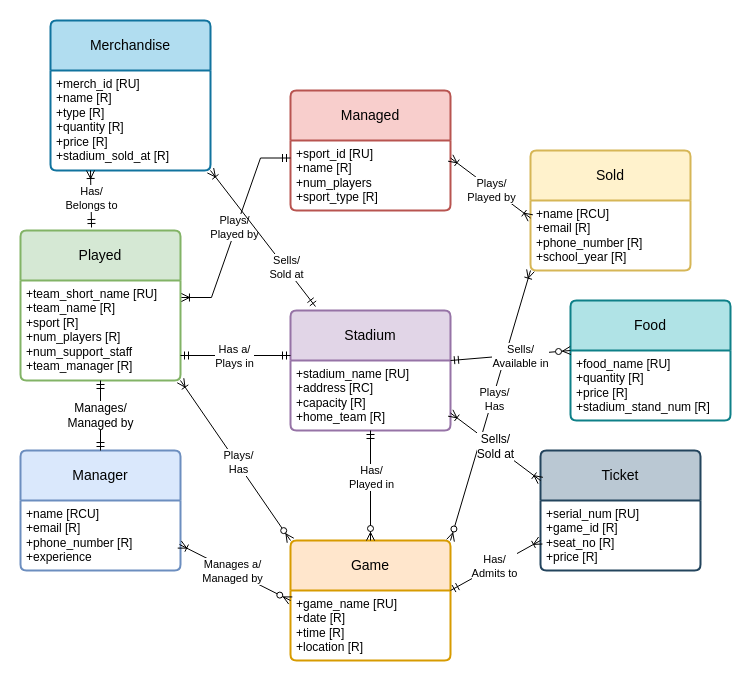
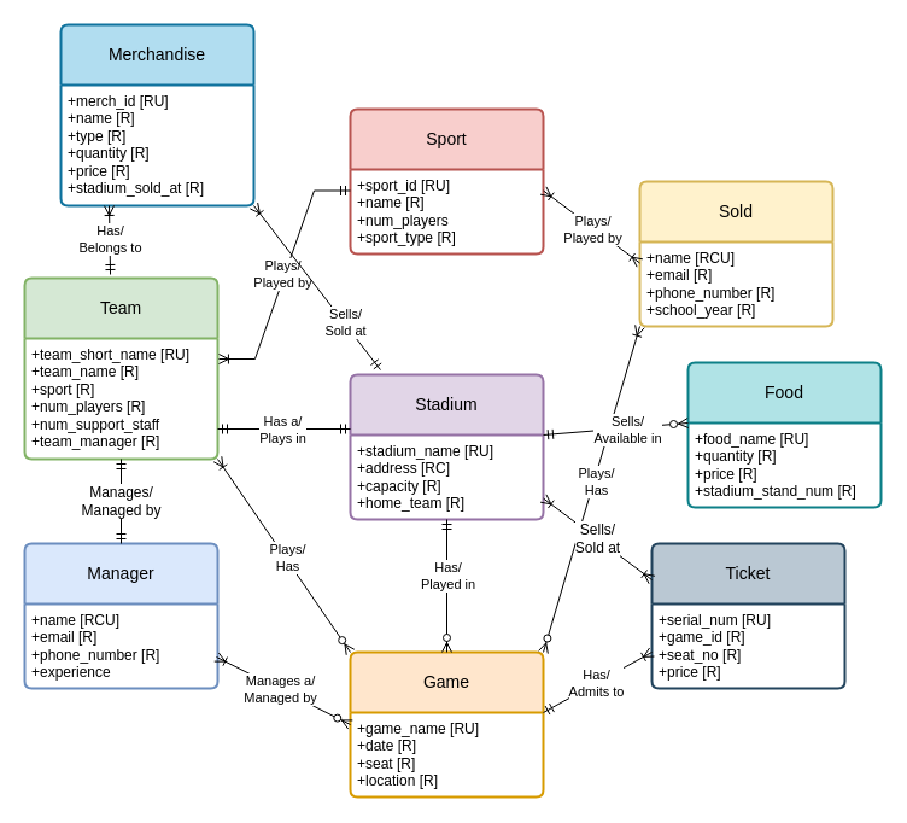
  <mxCell id="0" />
  <mxCell id="1" parent="0" />
- <mxCell id="2" value="Played" style="swimlane;childLayout=stackLayout;horizontal=1;startSize=50;horizontalStack=0;rounded=1;fontSize=14;fontStyle=0;strokeWidth=2;resizeParent=0;resizeLast=1;shadow=0;dashed=0;align=center;arcSize=4;whiteSpace=wrap;html=1;swimlaneFillColor=none;fillStyle=auto;fillColor=#d5e8d4;strokeColor=#82b366;glass=0;" vertex="1" parent="1"><mxGeometry x="20" y="230" width="160" height="150" as="geometry" /></mxCell>
+ <mxCell id="2" value="Team" style="swimlane;childLayout=stackLayout;horizontal=1;startSize=50;horizontalStack=0;rounded=1;fontSize=14;fontStyle=0;strokeWidth=2;resizeParent=0;resizeLast=1;shadow=0;dashed=0;align=center;arcSize=4;whiteSpace=wrap;html=1;swimlaneFillColor=none;fillStyle=auto;fillColor=#d5e8d4;strokeColor=#82b366;glass=0;" vertex="1" parent="1"><mxGeometry x="20" y="230" width="160" height="150" as="geometry" /></mxCell>
  <mxCell id="3" value="+team_short_name [RU]&lt;br&gt;+team_name [R]&lt;br&gt;+sport&amp;nbsp;[R]&lt;br&gt;+num_players&amp;nbsp;[R]&lt;br&gt;+num_support_staff&lt;br&gt;+team_manager [R]" style="align=left;strokeColor=none;fillColor=none;spacingLeft=4;fontSize=12;verticalAlign=top;resizable=0;rotatable=0;part=1;html=1;" vertex="1" parent="2"><mxGeometry y="50" width="160" height="100" as="geometry" /></mxCell>
- <mxCell id="4" value="Managed" style="swimlane;childLayout=stackLayout;horizontal=1;startSize=50;horizontalStack=0;rounded=1;fontSize=14;fontStyle=0;strokeWidth=2;resizeParent=0;resizeLast=1;shadow=0;dashed=0;align=center;arcSize=4;whiteSpace=wrap;html=1;fillColor=#f8cecc;strokeColor=#b85450;" vertex="1" parent="1"><mxGeometry x="290" y="90" width="160" height="120" as="geometry" /></mxCell>
+ <mxCell id="4" value="Sport" style="swimlane;childLayout=stackLayout;horizontal=1;startSize=50;horizontalStack=0;rounded=1;fontSize=14;fontStyle=0;strokeWidth=2;resizeParent=0;resizeLast=1;shadow=0;dashed=0;align=center;arcSize=4;whiteSpace=wrap;html=1;fillColor=#f8cecc;strokeColor=#b85450;" vertex="1" parent="1"><mxGeometry x="290" y="90" width="160" height="120" as="geometry" /></mxCell>
  <mxCell id="5" value="+sport_id&amp;nbsp;[RU]&lt;br&gt;+name&amp;nbsp;[R]&lt;br&gt;+num_players&lt;br&gt;+sport_type&amp;nbsp;[R]" style="align=left;strokeColor=none;fillColor=none;spacingLeft=4;fontSize=12;verticalAlign=top;resizable=0;rotatable=0;part=1;html=1;" vertex="1" parent="4"><mxGeometry y="50" width="160" height="70" as="geometry" /></mxCell>
  <mxCell id="6" value="" style="edgeStyle=entityRelationEdgeStyle;fontSize=12;html=1;endArrow=ERmandOne;startArrow=ERoneToMany;rounded=0;exitX=1.006;exitY=0.17;exitDx=0;exitDy=0;exitPerimeter=0;startFill=0;endFill=0;entryX=0;entryY=0.25;entryDx=0;entryDy=0;" edge="1" parent="1" source="3" target="5"><mxGeometry width="100" height="100" relative="1" as="geometry"><mxPoint x="190" y="300" as="sourcePoint" /><mxPoint x="290" y="200" as="targetPoint" /></mxGeometry></mxCell>
  <mxCell id="7" value="Plays/&lt;br&gt;Played by" style="edgeLabel;html=1;align=center;verticalAlign=middle;resizable=0;points=[];" vertex="1" connectable="0" parent="6"><mxGeometry x="-0.003" y="2" relative="1" as="geometry"><mxPoint as="offset" /></mxGeometry></mxCell>
  <mxCell id="8" value="Manager" style="swimlane;childLayout=stackLayout;horizontal=1;startSize=50;horizontalStack=0;rounded=1;fontSize=14;fontStyle=0;strokeWidth=2;resizeParent=0;resizeLast=1;shadow=0;dashed=0;align=center;arcSize=4;whiteSpace=wrap;html=1;fillColor=#dae8fc;strokeColor=#6c8ebf;" vertex="1" parent="1"><mxGeometry x="20" y="450" width="160" height="120" as="geometry" /></mxCell>
  <mxCell id="9" value="Manages/&lt;br&gt;Managed by" style="fontSize=12;html=1;endArrow=ERmandOne;startArrow=ERmandOne;rounded=0;entryX=0.5;entryY=0;entryDx=0;entryDy=0;" edge="1" parent="8" target="8"><mxGeometry width="100" height="100" relative="1" as="geometry"><mxPoint x="80" y="-70" as="sourcePoint" /><mxPoint x="110" y="50" as="targetPoint" /><mxPoint as="offset" /></mxGeometry></mxCell>
  <mxCell id="10" value="+name&amp;nbsp;[RCU]&lt;br&gt;+email&amp;nbsp;[R]&lt;br&gt;+phone_number&amp;nbsp;[R]&lt;br&gt;+experience" style="align=left;strokeColor=none;fillColor=none;spacingLeft=4;fontSize=12;verticalAlign=top;resizable=0;rotatable=0;part=1;html=1;" vertex="1" parent="8"><mxGeometry y="50" width="160" height="70" as="geometry" /></mxCell>
  <mxCell id="11" value="Sold" style="swimlane;childLayout=stackLayout;horizontal=1;startSize=50;horizontalStack=0;rounded=1;fontSize=14;fontStyle=0;strokeWidth=2;resizeParent=0;resizeLast=1;shadow=0;dashed=0;align=center;arcSize=4;whiteSpace=wrap;html=1;fillColor=#fff2cc;strokeColor=#d6b656;" vertex="1" parent="1"><mxGeometry x="530" y="150" width="160" height="120" as="geometry" /></mxCell>
  <mxCell id="12" value="+name&amp;nbsp;[RCU]&lt;br&gt;+email&amp;nbsp;[R]&lt;br&gt;+phone_number&amp;nbsp;[R]&lt;br&gt;+school_year&amp;nbsp;[R]" style="align=left;strokeColor=none;fillColor=none;spacingLeft=4;fontSize=12;verticalAlign=top;resizable=0;rotatable=0;part=1;html=1;" vertex="1" parent="11"><mxGeometry y="50" width="160" height="70" as="geometry" /></mxCell>
  <mxCell id="13" value="" style="fontSize=12;html=1;endArrow=ERoneToMany;startArrow=ERoneToMany;rounded=0;exitX=1;exitY=0.25;exitDx=0;exitDy=0;entryX=0;entryY=0.25;entryDx=0;entryDy=0;startFill=0;endFill=0;" edge="1" parent="1" source="5" target="12"><mxGeometry width="100" height="100" relative="1" as="geometry"><mxPoint x="430" y="320" as="sourcePoint" /><mxPoint x="530" y="220" as="targetPoint" /></mxGeometry></mxCell>
  <mxCell id="14" value="Plays/&lt;br&gt;Played by" style="edgeLabel;html=1;align=center;verticalAlign=middle;resizable=0;points=[];" vertex="1" connectable="0" parent="13"><mxGeometry x="0.025" relative="1" as="geometry"><mxPoint y="1" as="offset" /></mxGeometry></mxCell>
  <mxCell id="15" value="Stadium" style="swimlane;childLayout=stackLayout;horizontal=1;startSize=50;horizontalStack=0;rounded=1;fontSize=14;fontStyle=0;strokeWidth=2;resizeParent=0;resizeLast=1;shadow=0;dashed=0;align=center;arcSize=4;whiteSpace=wrap;html=1;fillColor=#e1d5e7;strokeColor=#9673a6;" vertex="1" parent="1"><mxGeometry x="290" y="310" width="160" height="120" as="geometry" /></mxCell>
  <mxCell id="16" value="+stadium_name [RU]&lt;br&gt;+address [RC]&lt;br&gt;+capacity [R]&lt;br&gt;+home_team [R]" style="align=left;strokeColor=none;fillColor=none;spacingLeft=4;fontSize=12;verticalAlign=top;resizable=0;rotatable=0;part=1;html=1;" vertex="1" parent="15"><mxGeometry y="50" width="160" height="70" as="geometry" /></mxCell>
  <mxCell id="17" value="" style="fontSize=12;html=1;endArrow=ERmandOne;startArrow=ERmandOne;rounded=0;exitX=1;exitY=0.75;exitDx=0;exitDy=0;" edge="1" parent="1" source="3"><mxGeometry width="100" height="100" relative="1" as="geometry"><mxPoint x="190" y="450" as="sourcePoint" /><mxPoint x="290" y="355" as="targetPoint" /></mxGeometry></mxCell>
  <mxCell id="18" value="Has a/&lt;br&gt;Plays in" style="edgeLabel;html=1;align=center;verticalAlign=middle;resizable=0;points=[];" vertex="1" connectable="0" parent="17"><mxGeometry x="-0.036" relative="1" as="geometry"><mxPoint as="offset" /></mxGeometry></mxCell>
  <mxCell id="19" value="Game" style="swimlane;childLayout=stackLayout;horizontal=1;startSize=50;horizontalStack=0;rounded=1;fontSize=14;fontStyle=0;strokeWidth=2;resizeParent=0;resizeLast=1;shadow=0;dashed=0;align=center;arcSize=4;whiteSpace=wrap;html=1;fillColor=#ffe6cc;strokeColor=#d79b00;" vertex="1" parent="1"><mxGeometry x="290" y="540" width="160" height="120" as="geometry" /></mxCell>
- <mxCell id="20" value="+game_name [RU]&lt;br&gt;+date [R]&lt;br&gt;+time [R]&lt;br&gt;+location [R]" style="align=left;strokeColor=none;fillColor=none;spacingLeft=4;fontSize=12;verticalAlign=top;resizable=0;rotatable=0;part=1;html=1;" vertex="1" parent="19"><mxGeometry y="50" width="160" height="70" as="geometry" /></mxCell>
+ <mxCell id="20" value="+game_name [RU]&lt;br&gt;+date [R]&lt;br&gt;+seat [R]&lt;br&gt;+location [R]" style="align=left;strokeColor=none;fillColor=none;spacingLeft=4;fontSize=12;verticalAlign=top;resizable=0;rotatable=0;part=1;html=1;" vertex="1" parent="19"><mxGeometry y="50" width="160" height="70" as="geometry" /></mxCell>
  <mxCell id="21" value="" style="fontSize=12;html=1;endArrow=ERoneToMany;startArrow=ERzeroToMany;rounded=0;entryX=1;entryY=1;entryDx=0;entryDy=0;exitX=0;exitY=0;exitDx=0;exitDy=0;" edge="1" parent="1" source="19" target="3"><mxGeometry width="100" height="100" relative="1" as="geometry"><mxPoint x="210" y="550" as="sourcePoint" /><mxPoint x="310" y="450" as="targetPoint" /></mxGeometry></mxCell>
  <mxCell id="22" value="Plays/&lt;br&gt;Has" style="edgeLabel;html=1;align=center;verticalAlign=middle;resizable=0;points=[];" vertex="1" connectable="0" parent="21"><mxGeometry x="-0.02" y="-1" relative="1" as="geometry"><mxPoint as="offset" /></mxGeometry></mxCell>
  <mxCell id="23" value="" style="fontSize=12;html=1;endArrow=ERoneToMany;startArrow=ERzeroToMany;rounded=0;entryX=0.994;entryY=0.629;entryDx=0;entryDy=0;entryPerimeter=0;exitX=0;exitY=0.5;exitDx=0;exitDy=0;" edge="1" parent="1" source="19" target="10"><mxGeometry width="100" height="100" relative="1" as="geometry"><mxPoint x="150" y="670" as="sourcePoint" /><mxPoint x="250" y="570" as="targetPoint" /></mxGeometry></mxCell>
  <mxCell id="24" value="Manages a/&lt;br&gt;Managed by" style="edgeLabel;html=1;align=center;verticalAlign=middle;resizable=0;points=[];" vertex="1" connectable="0" parent="23"><mxGeometry x="0.065" relative="1" as="geometry"><mxPoint as="offset" /></mxGeometry></mxCell>
  <mxCell id="25" value="" style="fontSize=12;html=1;endArrow=ERoneToMany;startArrow=ERzeroToMany;rounded=0;entryX=0;entryY=1;entryDx=0;entryDy=0;exitX=1;exitY=0;exitDx=0;exitDy=0;" edge="1" parent="1" source="19" target="12"><mxGeometry width="100" height="100" relative="1" as="geometry"><mxPoint x="490" y="480" as="sourcePoint" /><mxPoint x="590" y="380" as="targetPoint" /></mxGeometry></mxCell>
  <mxCell id="26" value="Plays/&lt;br&gt;Has" style="edgeLabel;html=1;align=center;verticalAlign=middle;resizable=0;points=[];" vertex="1" connectable="0" parent="25"><mxGeometry x="0.054" y="-1" relative="1" as="geometry"><mxPoint as="offset" /></mxGeometry></mxCell>
  <mxCell id="27" value="" style="fontSize=12;html=1;endArrow=ERzeroToMany;startArrow=ERmandOne;rounded=0;entryX=0.5;entryY=0;entryDx=0;entryDy=0;exitX=0.5;exitY=1;exitDx=0;exitDy=0;" edge="1" parent="1" source="16" target="19"><mxGeometry width="100" height="100" relative="1" as="geometry"><mxPoint x="330" y="510" as="sourcePoint" /><mxPoint x="430" y="410" as="targetPoint" /></mxGeometry></mxCell>
  <mxCell id="28" value="Has/&lt;br&gt;Played in" style="edgeLabel;html=1;align=center;verticalAlign=middle;resizable=0;points=[];" vertex="1" connectable="0" parent="27"><mxGeometry x="-0.164" relative="1" as="geometry"><mxPoint as="offset" /></mxGeometry></mxCell>
  <mxCell id="29" value="Ticket" style="swimlane;childLayout=stackLayout;horizontal=1;startSize=50;horizontalStack=0;rounded=1;fontSize=14;fontStyle=0;strokeWidth=2;resizeParent=0;resizeLast=1;shadow=0;dashed=0;align=center;arcSize=4;whiteSpace=wrap;html=1;fillColor=#bac8d3;strokeColor=#23445d;" vertex="1" parent="1"><mxGeometry x="540" y="450" width="160" height="120" as="geometry" /></mxCell>
  <mxCell id="30" value="+serial_num [RU]&lt;br&gt;+game_id [R]&lt;br&gt;+seat_no [R]&lt;br&gt;+price [R]" style="align=left;strokeColor=none;fillColor=none;spacingLeft=4;fontSize=12;verticalAlign=top;resizable=0;rotatable=0;part=1;html=1;" vertex="1" parent="29"><mxGeometry y="50" width="160" height="70" as="geometry" /></mxCell>
  <mxCell id="31" value="Sells/&lt;br&gt;Sold at" style="fontSize=12;html=1;endArrow=ERoneToMany;startArrow=ERoneToMany;rounded=0;entryX=1;entryY=0.75;entryDx=0;entryDy=0;exitX=0;exitY=0.25;exitDx=0;exitDy=0;" edge="1" parent="1" source="29" target="16"><mxGeometry width="100" height="100" relative="1" as="geometry"><mxPoint x="340" y="460" as="sourcePoint" /><mxPoint x="440" y="360" as="targetPoint" /></mxGeometry></mxCell>
  <mxCell id="32" value="" style="fontSize=12;html=1;endArrow=ERoneToMany;startArrow=ERmandOne;rounded=0;exitX=1;exitY=0;exitDx=0;exitDy=0;" edge="1" parent="1" source="20"><mxGeometry width="100" height="100" relative="1" as="geometry"><mxPoint x="440" y="640" as="sourcePoint" /><mxPoint x="540" y="540" as="targetPoint" /></mxGeometry></mxCell>
  <mxCell id="33" value="Has/&lt;br&gt;Admits to" style="edgeLabel;html=1;align=center;verticalAlign=middle;resizable=0;points=[];" vertex="1" connectable="0" parent="32"><mxGeometry x="-0.026" relative="1" as="geometry"><mxPoint as="offset" /></mxGeometry></mxCell>
  <mxCell id="34" value="Food" style="swimlane;childLayout=stackLayout;horizontal=1;startSize=50;horizontalStack=0;rounded=1;fontSize=14;fontStyle=0;strokeWidth=2;resizeParent=0;resizeLast=1;shadow=0;dashed=0;align=center;arcSize=4;whiteSpace=wrap;html=1;fillColor=#b0e3e6;strokeColor=#0e8088;" vertex="1" parent="1"><mxGeometry x="570" y="300" width="160" height="120" as="geometry" /></mxCell>
  <mxCell id="35" value="+food_name [RU]&lt;br&gt;+quantity [R]&lt;br&gt;+price [R]&lt;br&gt;+stadium_stand_num [R]" style="align=left;strokeColor=none;fillColor=none;spacingLeft=4;fontSize=12;verticalAlign=top;resizable=0;rotatable=0;part=1;html=1;" vertex="1" parent="34"><mxGeometry y="50" width="160" height="70" as="geometry" /></mxCell>
  <mxCell id="36" value="" style="fontSize=12;html=1;endArrow=ERzeroToMany;startArrow=ERmandOne;rounded=0;entryX=0;entryY=0;entryDx=0;entryDy=0;exitX=1;exitY=0;exitDx=0;exitDy=0;" edge="1" parent="1" source="16" target="35"><mxGeometry width="100" height="100" relative="1" as="geometry"><mxPoint x="340" y="460" as="sourcePoint" /><mxPoint x="440" y="360" as="targetPoint" /></mxGeometry></mxCell>
  <mxCell id="37" value="Sells/&lt;br&gt;Available in" style="edgeLabel;html=1;align=center;verticalAlign=middle;resizable=0;points=[];" vertex="1" connectable="0" parent="36"><mxGeometry x="0.166" y="-1" relative="1" as="geometry"><mxPoint as="offset" /></mxGeometry></mxCell>
  <mxCell id="38" value="Merchandise" style="swimlane;childLayout=stackLayout;horizontal=1;startSize=50;horizontalStack=0;rounded=1;fontSize=14;fontStyle=0;strokeWidth=2;resizeParent=0;resizeLast=1;shadow=0;dashed=0;align=center;arcSize=4;whiteSpace=wrap;html=1;fillColor=#b1ddf0;strokeColor=#10739e;" vertex="1" parent="1"><mxGeometry x="50" y="20" width="160" height="150" as="geometry" /></mxCell>
  <mxCell id="39" value="+merch_id [RU]&lt;br&gt;+name [R]&lt;br&gt;+type [R]&lt;br&gt;+quantity [R]&lt;br&gt;+price [R]&lt;br&gt;+stadium_sold_at [R]" style="align=left;strokeColor=none;fillColor=none;spacingLeft=4;fontSize=12;verticalAlign=top;resizable=0;rotatable=0;part=1;html=1;" vertex="1" parent="38"><mxGeometry y="50" width="160" height="100" as="geometry" /></mxCell>
  <mxCell id="40" value="" style="fontSize=12;html=1;endArrow=ERoneToMany;startArrow=ERmandOne;rounded=0;exitX=0.444;exitY=-0.02;exitDx=0;exitDy=0;exitPerimeter=0;entryX=0.25;entryY=1;entryDx=0;entryDy=0;" edge="1" parent="1" source="2" target="39"><mxGeometry width="100" height="100" relative="1" as="geometry"><mxPoint x="-10" y="270" as="sourcePoint" /><mxPoint x="90" y="170" as="targetPoint" /></mxGeometry></mxCell>
  <mxCell id="41" value="Has/&lt;br&gt;Belongs to" style="edgeLabel;html=1;align=center;verticalAlign=middle;resizable=0;points=[];" vertex="1" connectable="0" parent="40"><mxGeometry x="0.053" relative="1" as="geometry"><mxPoint as="offset" /></mxGeometry></mxCell>
  <mxCell id="42" value="" style="fontSize=12;html=1;endArrow=ERoneToMany;startArrow=ERmandOne;rounded=0;entryX=1;entryY=1;entryDx=0;entryDy=0;exitX=0.156;exitY=-0.033;exitDx=0;exitDy=0;exitPerimeter=0;" edge="1" parent="1" source="15" target="39"><mxGeometry width="100" height="100" relative="1" as="geometry"><mxPoint x="330" y="370" as="sourcePoint" /><mxPoint x="430" y="270" as="targetPoint" /></mxGeometry></mxCell>
  <mxCell id="43" value="Sells/&lt;br&gt;Sold at" style="edgeLabel;html=1;align=center;verticalAlign=middle;resizable=0;points=[];" vertex="1" connectable="0" parent="42"><mxGeometry x="-0.434" y="-1" relative="1" as="geometry"><mxPoint as="offset" /></mxGeometry></mxCell>
